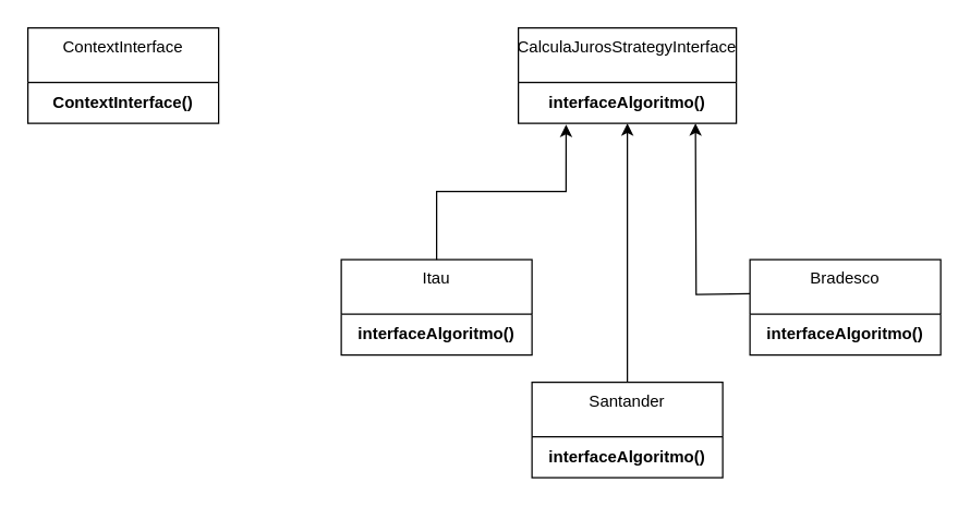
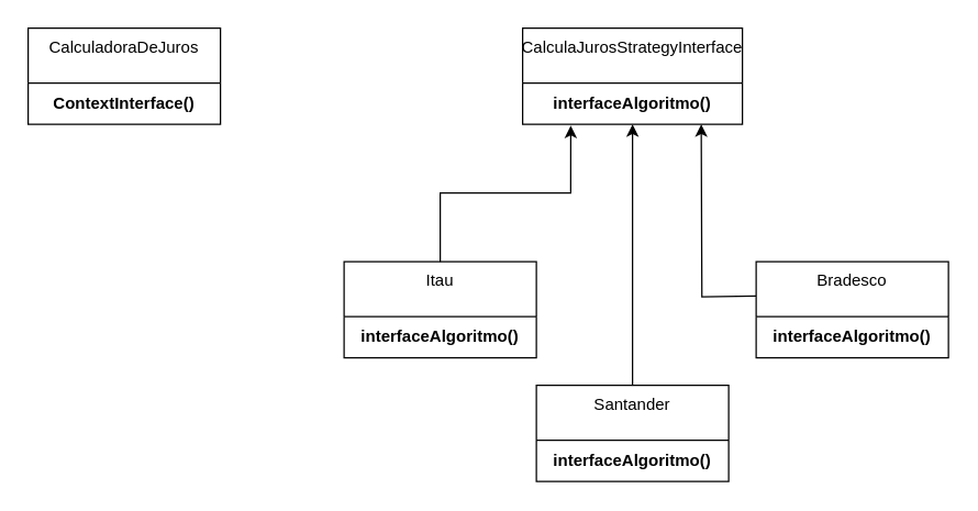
  <mxCell id="0" />
  <mxCell id="1" parent="0" />
- <mxCell id="2" value="ContextInterface" style="swimlane;fontStyle=0;align=center;verticalAlign=top;childLayout=stackLayout;horizontal=1;startSize=40;horizontalStack=0;resizeParent=1;resizeParentMax=0;resizeLast=0;collapsible=0;marginBottom=0;html=1;whiteSpace=wrap;" vertex="1" parent="1"><mxGeometry x="20" y="20" width="140" height="70" as="geometry" /></mxCell>
+ <mxCell id="2" value="CalculadoraDeJuros" style="swimlane;fontStyle=0;align=center;verticalAlign=top;childLayout=stackLayout;horizontal=1;startSize=40;horizontalStack=0;resizeParent=1;resizeParentMax=0;resizeLast=0;collapsible=0;marginBottom=0;html=1;whiteSpace=wrap;" vertex="1" parent="1"><mxGeometry x="20" y="20" width="140" height="70" as="geometry" /></mxCell>
  <mxCell id="3" value="&lt;b&gt;ContextInterface()&lt;/b&gt;" style="text;html=1;strokeColor=none;fillColor=none;align=center;verticalAlign=middle;spacingLeft=4;spacingRight=4;overflow=hidden;rotatable=0;points=[[0,0.5],[1,0.5]];portConstraint=eastwest;whiteSpace=wrap;" vertex="1" parent="2"><mxGeometry y="40" width="140" height="30" as="geometry" /></mxCell>
  <mxCell id="4" value="CalculaJurosStrategyInterface" style="swimlane;fontStyle=0;align=center;verticalAlign=top;childLayout=stackLayout;horizontal=1;startSize=40;horizontalStack=0;resizeParent=1;resizeParentMax=0;resizeLast=0;collapsible=0;marginBottom=0;html=1;whiteSpace=wrap;" vertex="1" parent="1"><mxGeometry x="380" y="20" width="160" height="70" as="geometry" /></mxCell>
  <mxCell id="5" value="&lt;b&gt;interfaceAlgoritmo()&lt;/b&gt;" style="text;html=1;strokeColor=none;fillColor=none;align=center;verticalAlign=middle;spacingLeft=4;spacingRight=4;overflow=hidden;rotatable=0;points=[[0,0.5],[1,0.5]];portConstraint=eastwest;whiteSpace=wrap;" vertex="1" parent="4"><mxGeometry y="40" width="160" height="30" as="geometry" /></mxCell>
  <mxCell id="6" value="Itau" style="swimlane;fontStyle=0;align=center;verticalAlign=top;childLayout=stackLayout;horizontal=1;startSize=40;horizontalStack=0;resizeParent=1;resizeParentMax=0;resizeLast=0;collapsible=0;marginBottom=0;html=1;whiteSpace=wrap;" vertex="1" parent="1"><mxGeometry x="250" y="190" width="140" height="70" as="geometry" /></mxCell>
  <mxCell id="7" value="&lt;b&gt;interfaceAlgoritmo()&lt;/b&gt;" style="text;html=1;strokeColor=none;fillColor=none;align=center;verticalAlign=middle;spacingLeft=4;spacingRight=4;overflow=hidden;rotatable=0;points=[[0,0.5],[1,0.5]];portConstraint=eastwest;whiteSpace=wrap;" vertex="1" parent="6"><mxGeometry y="40" width="140" height="30" as="geometry" /></mxCell>
  <mxCell id="8" style="edgeStyle=orthogonalEdgeStyle;rounded=0;orthogonalLoop=1;jettySize=auto;html=1;entryX=0.219;entryY=1.033;entryDx=0;entryDy=0;entryPerimeter=0;" edge="1" parent="1" source="6" target="5"><mxGeometry relative="1" as="geometry" /></mxCell>
  <mxCell id="9" value="Santander" style="swimlane;fontStyle=0;align=center;verticalAlign=top;childLayout=stackLayout;horizontal=1;startSize=40;horizontalStack=0;resizeParent=1;resizeParentMax=0;resizeLast=0;collapsible=0;marginBottom=0;html=1;whiteSpace=wrap;" vertex="1" parent="1"><mxGeometry x="390" y="280" width="140" height="70" as="geometry" /></mxCell>
  <mxCell id="10" value="&lt;b&gt;interfaceAlgoritmo()&lt;/b&gt;" style="text;html=1;strokeColor=none;fillColor=none;align=center;verticalAlign=middle;spacingLeft=4;spacingRight=4;overflow=hidden;rotatable=0;points=[[0,0.5],[1,0.5]];portConstraint=eastwest;whiteSpace=wrap;" vertex="1" parent="9"><mxGeometry y="40" width="140" height="30" as="geometry" /></mxCell>
  <mxCell id="11" style="edgeStyle=orthogonalEdgeStyle;rounded=0;orthogonalLoop=1;jettySize=auto;html=1;" edge="1" parent="1"><mxGeometry relative="1" as="geometry"><mxPoint x="510" y="90" as="targetPoint" /><mxPoint x="550" y="215" as="sourcePoint" /></mxGeometry></mxCell>
  <mxCell id="12" value="Bradesco" style="swimlane;fontStyle=0;align=center;verticalAlign=top;childLayout=stackLayout;horizontal=1;startSize=40;horizontalStack=0;resizeParent=1;resizeParentMax=0;resizeLast=0;collapsible=0;marginBottom=0;html=1;whiteSpace=wrap;" vertex="1" parent="1"><mxGeometry x="550" y="190" width="140" height="70" as="geometry" /></mxCell>
  <mxCell id="13" value="&lt;b&gt;interfaceAlgoritmo()&lt;/b&gt;" style="text;html=1;strokeColor=none;fillColor=none;align=center;verticalAlign=middle;spacingLeft=4;spacingRight=4;overflow=hidden;rotatable=0;points=[[0,0.5],[1,0.5]];portConstraint=eastwest;whiteSpace=wrap;" vertex="1" parent="12"><mxGeometry y="40" width="140" height="30" as="geometry" /></mxCell>
  <mxCell id="14" style="edgeStyle=orthogonalEdgeStyle;rounded=0;orthogonalLoop=1;jettySize=auto;html=1;entryX=0.5;entryY=1;entryDx=0;entryDy=0;entryPerimeter=0;" edge="1" parent="1" source="9" target="5"><mxGeometry relative="1" as="geometry" /></mxCell>
